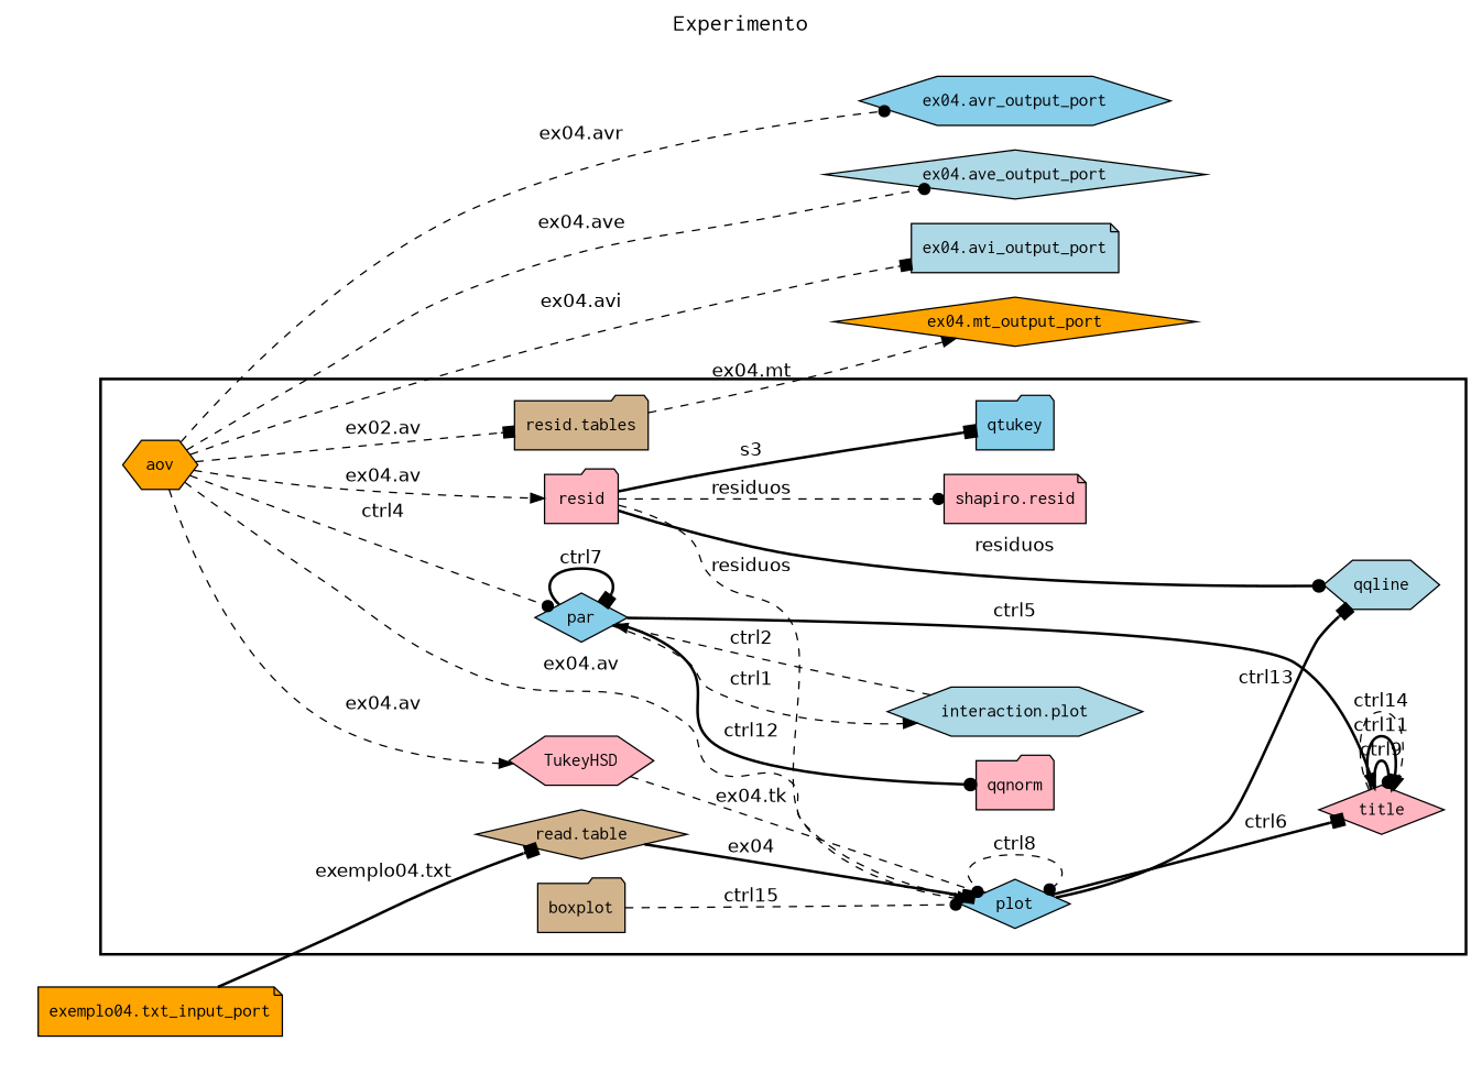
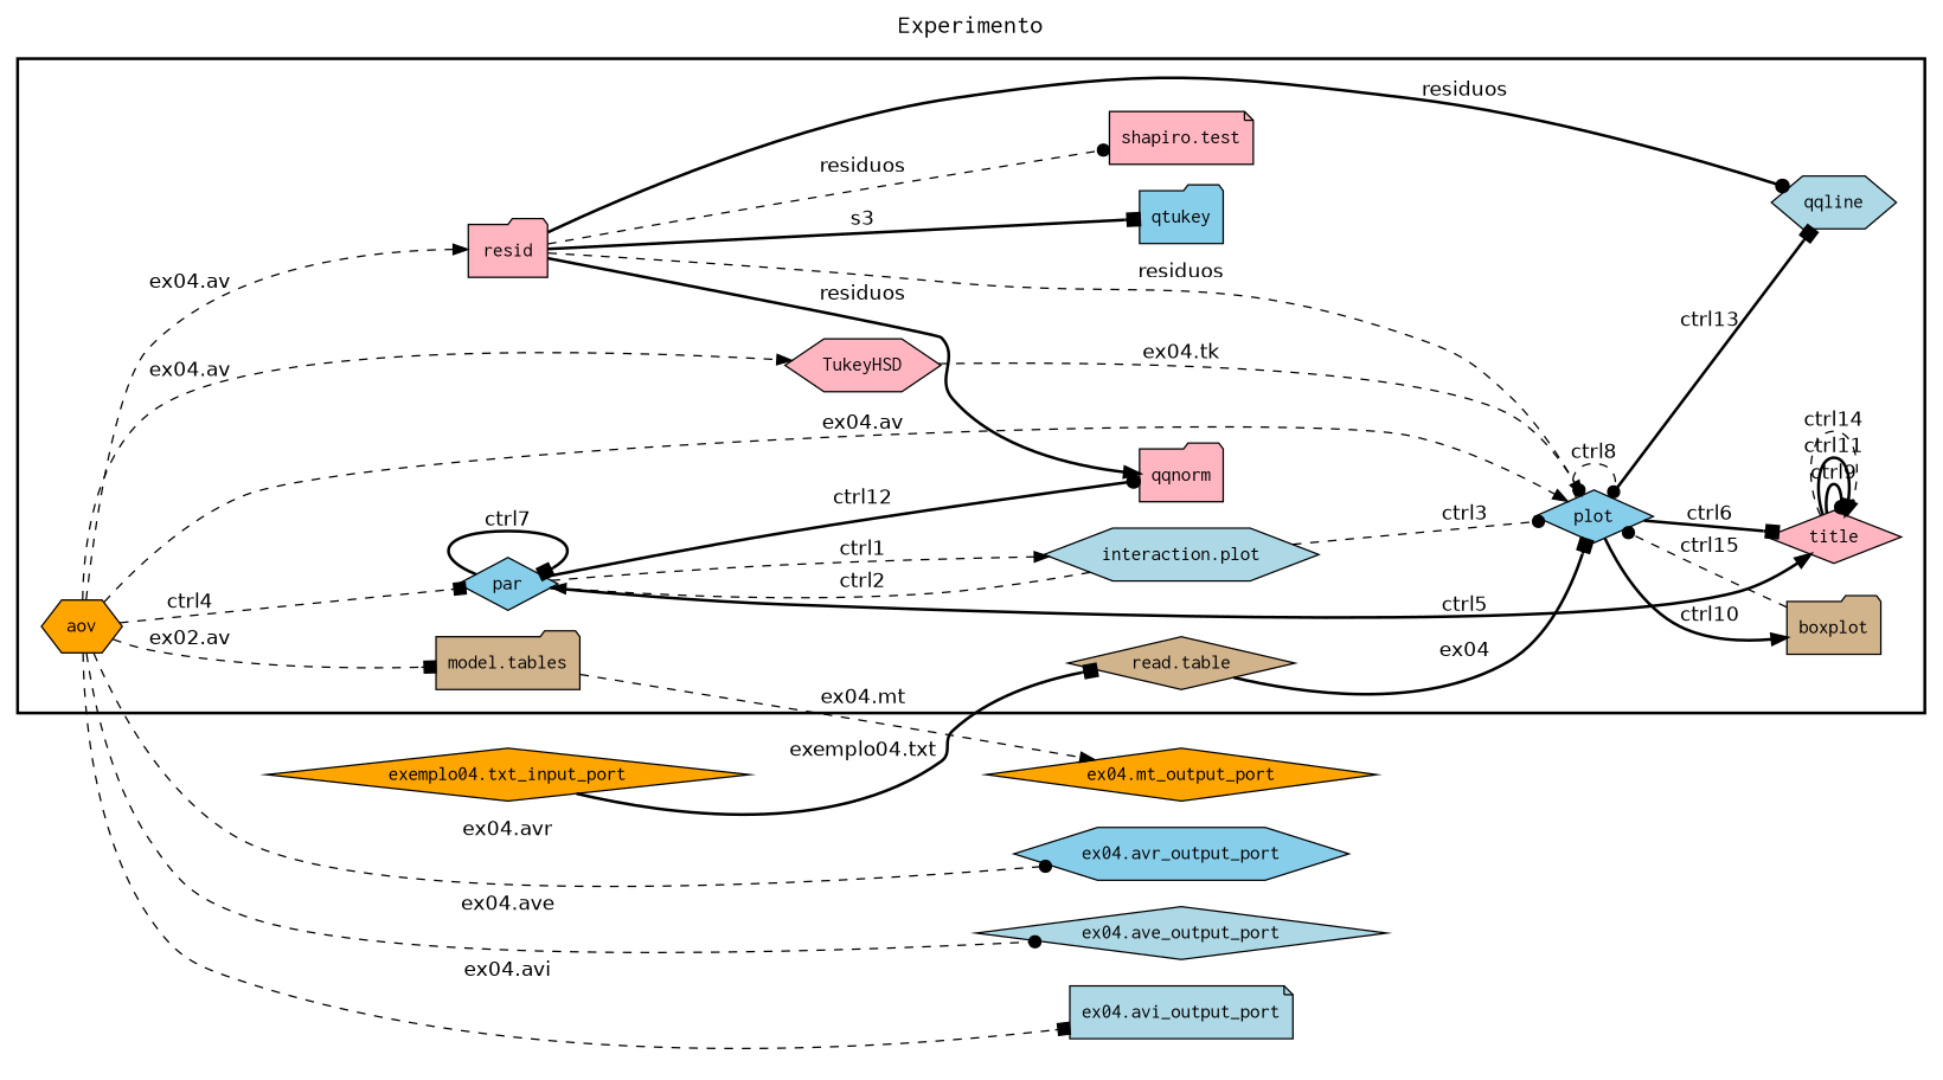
  digraph {
    fontname=Courier
    fontsize=18
    label=Experimento
    labelloc=t
    rankdir=LR
    node [fillcolor=lightpink fontname=Courier peripheries=1 shape=diamond style=filled]
    edge [arrowhead=normal fontname=Helvetica style=dashed]
    "read.table" [fillcolor=tan]
    plot [fillcolor=skyblue]
    par [fillcolor=skyblue]
    "interaction.plot" [fillcolor=lightblue shape=hexagon]
    title
    qqnorm [shape=folder]
    aov [fillcolor=orange shape=hexagon]
-   "model.tables" [fillcolor=tan shape=folder label="resid.tables"]
+   "model.tables" [fillcolor=tan shape=folder]
    resid [shape=folder]
    TukeyHSD [shape=hexagon]
    boxplot [fillcolor=tan shape=folder]
    qqline [fillcolor=lightblue shape=hexagon]
-   "shapiro.test" [shape=note label="shapiro.resid"]
+   "shapiro.test" [shape=note]
    qtukey [fillcolor=skyblue shape=folder]
-   "exemplo04.txt_input_port" [fillcolor=orange shape=note width=0.2]
+   "exemplo04.txt_input_port" [fillcolor=orange width=0.2]
    "ex04.avi_output_port" [fillcolor=lightblue shape=note width=0.2]
    "ex04.mt_output_port" [fillcolor=orange width=0.2]
    "ex04.avr_output_port" [fillcolor=skyblue shape=hexagon width=0.2]
    "ex04.ave_output_port" [fillcolor=lightblue width=0.2]
    subgraph cluster_1 {
      color=black
      label=""
      penwidth=2
      subgraph cluster_2 {
        color=white
        label=""
        penwidth=2
        "read.table"
        plot
        par
        "interaction.plot"
        title
        qqnorm
        aov
        "model.tables"
        resid
        TukeyHSD
        boxplot
        qqline
        "shapiro.test"
        qtukey
      }
    }
    subgraph cluster_3 {
      color=white
      label=""
      subgraph cluster_4 {
        color=white
        label=""
        "exemplo04.txt_input_port"
      }
    }
    subgraph cluster_5 {
      color=white
      label=""
      subgraph cluster_6 {
        color=white
        label=""
        "ex04.avi_output_port"
        "ex04.mt_output_port"
        "ex04.avr_output_port"
        "ex04.ave_output_port"
      }
    }
    "read.table" -> plot [arrowhead=box label=ex04 style=bold]
    plot -> plot [arrowhead=dot label=ctrl8]
    plot -> title [arrowhead=box label=ctrl6 style=bold]
+   plot -> boxplot [label=ctrl10 style=bold]
    plot -> qqline [arrowhead=box label=ctrl13 style=bold]
    par -> par [arrowhead=box label=ctrl7 style=bold]
    par -> "interaction.plot" [label=ctrl1]
    par -> title [label=ctrl5 style=bold]
    par -> qqnorm [arrowhead=dot label=ctrl12 style=bold]
+   "interaction.plot" -> plot [arrowhead=dot label=ctrl3]
    "interaction.plot" -> par [label=ctrl2]
    title -> title [arrowhead=dot label=ctrl9 style=bold]
    title -> title [label=ctrl11 style=bold]
    title -> title [label=ctrl14]
    aov -> plot [label="ex04.av"]
-   aov -> par [arrowhead=dot label=ctrl4]
+   aov -> par [arrowhead=box label=ctrl4]
    aov -> "model.tables" [arrowhead=box label="ex02.av"]
    aov -> resid [label="ex04.av"]
    aov -> TukeyHSD [label="ex04.av"]
    aov -> "ex04.avi_output_port" [arrowhead=box label="ex04.avi"]
    aov -> "ex04.avr_output_port" [arrowhead=dot label="ex04.avr"]
    aov -> "ex04.ave_output_port" [arrowhead=dot label="ex04.ave"]
    "model.tables" -> "ex04.mt_output_port" [label="ex04.mt"]
    resid -> plot [label=residuos]
+   resid -> qqnorm [label=residuos style=bold]
    resid -> qqline [arrowhead=dot label=residuos style=bold]
    resid -> "shapiro.test" [arrowhead=dot label=residuos]
    resid -> qtukey [arrowhead=box label=s3 style=bold]
    TukeyHSD -> plot [arrowhead=dot label="ex04.tk"]
    boxplot -> plot [arrowhead=dot label=ctrl15]
    "exemplo04.txt_input_port" -> "read.table" [arrowhead=box label="exemplo04.txt" style=bold]
  }
